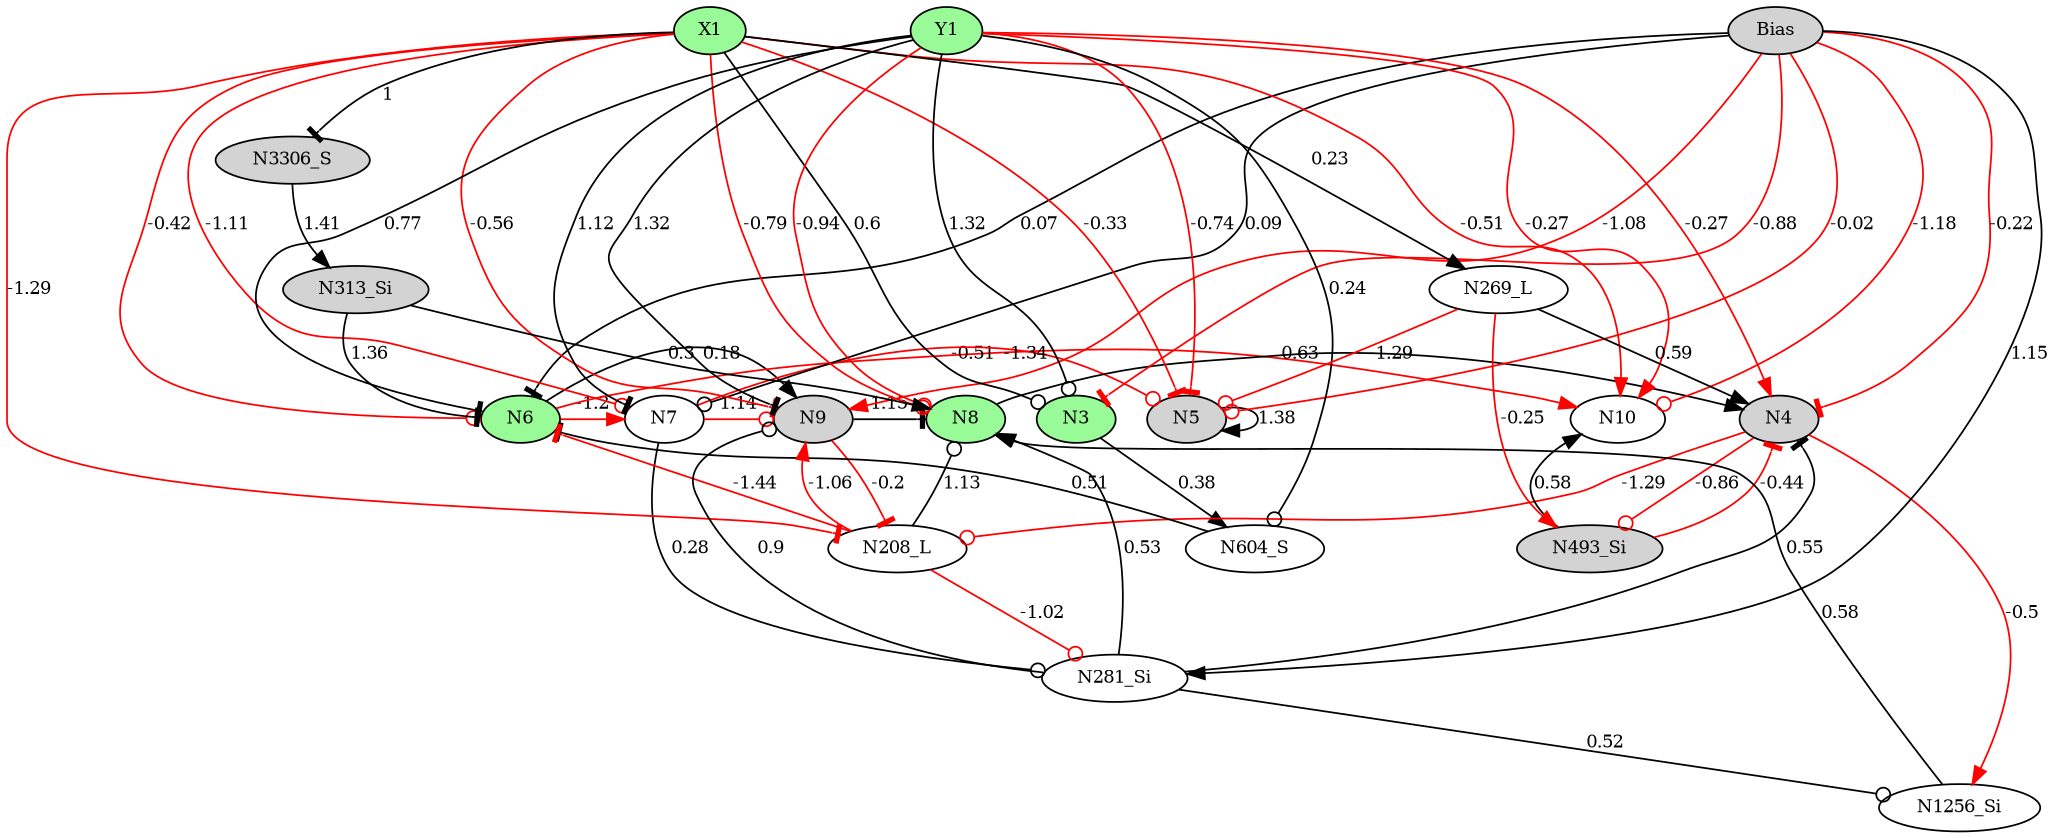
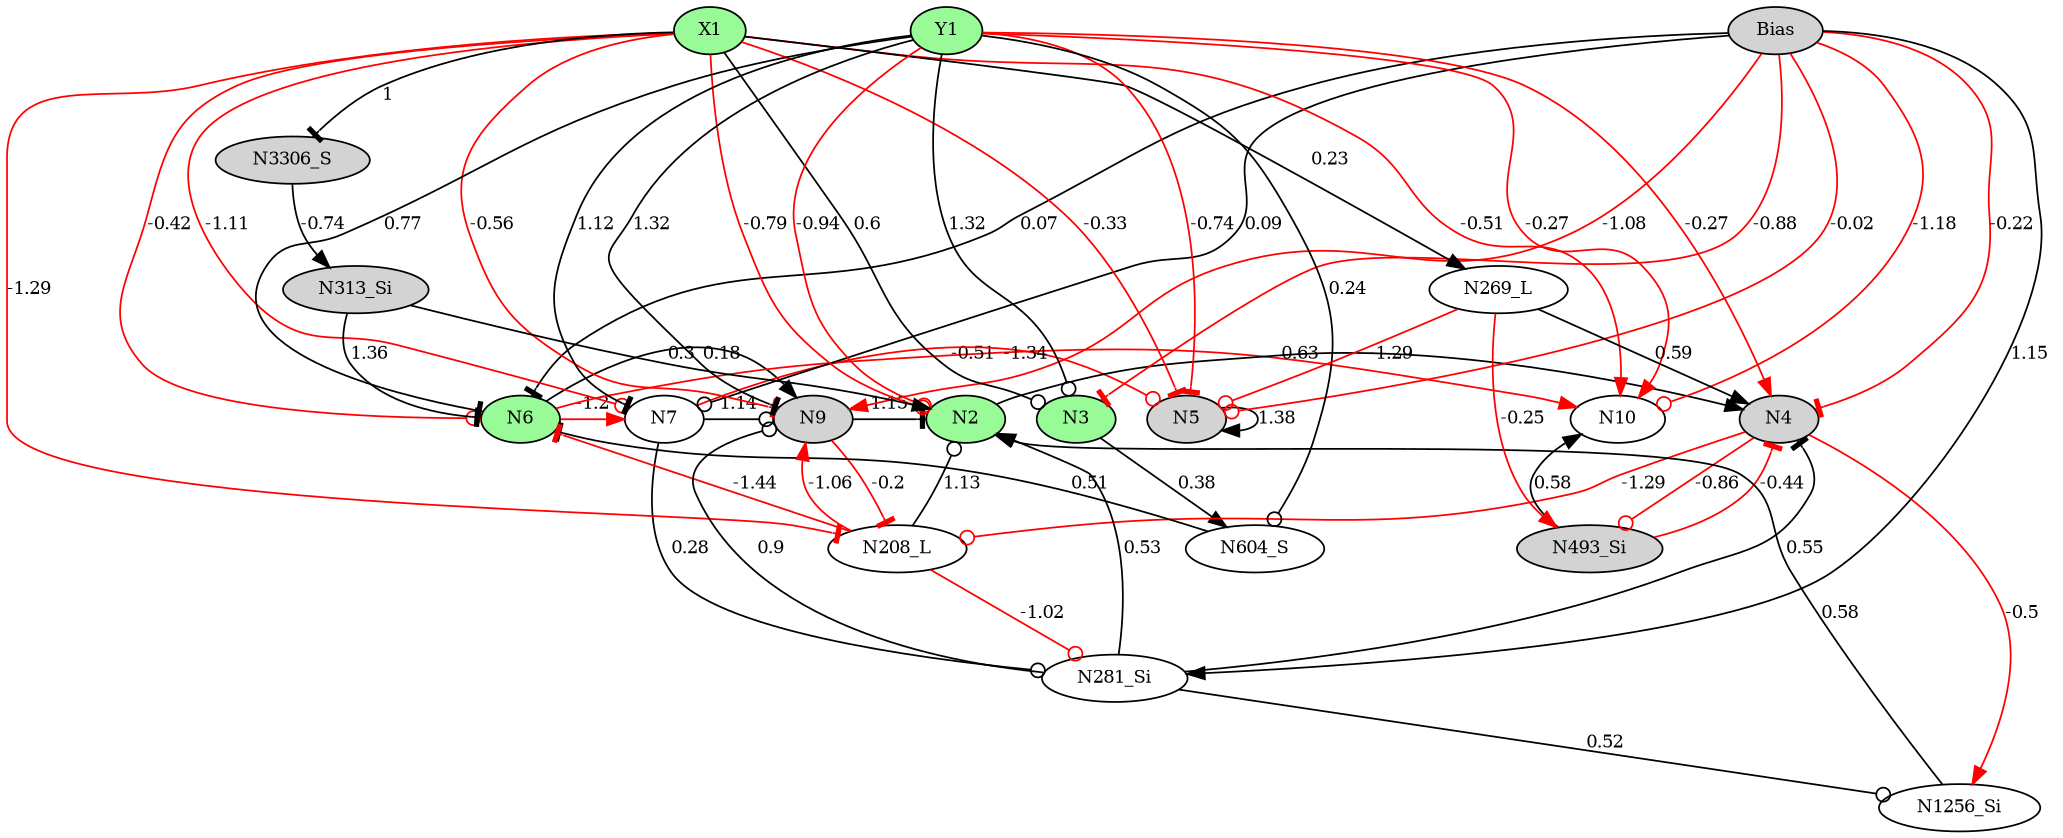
  digraph {
    fontname="DejaVu Serif"
    node [fillcolor=lightgrey fontname="DejaVu Serif" fontsize=10 shape=ellipse style=filled]
    edge [arrowhead=normal color=black fontname="DejaVu Serif" fontsize=10]
    N3 [fillcolor=palegreen height=0.1 width=0.1]
    N4 [height=0.1 width=0.1]
    N5 [height=0.1 width=0.1]
    N6 [fillcolor=palegreen height=0.1 width=0.1]
    N7 [fillcolor=white height=0.1 width=0.1]
-   N8 [fillcolor=palegreen height=0.1 width=0.1]
+   N8 [fillcolor=palegreen height=0.1 width=0.1 label=N2]
    N9 [height=0.1 width=0.1]
    N10 [fillcolor=white height=0.1 width=0.1]
    n9 [height=0.1 label=Bias width=0.1]
    n10 [fillcolor=palegreen height=0.1 label=X1 width=0.1]
    n11 [fillcolor=palegreen height=0.1 label=Y1 width=0.1]
    n12 [fillcolor=white height=0.1 label=N604_S width=0.1]
    n13 [fillcolor=white height=0.1 label=N208_L width=0.1]
    n14 [height=0.1 label=N493_Si width=0.1]
    n15 [fillcolor=white height=0.1 label=N1256_Si width=0.1]
    n16 [fillcolor=white height=0.1 label=N281_Si width=0.1]
    n17 [fillcolor=white height=0.1 label=N269_L width=0.1]
    n18 [height=0.1 label=N3306_S width=0.1]
    n19 [height=0.1 label=N313_Si width=0.1]
    subgraph sub_1 {
      rank=same
      N3
      N4
      N5
      N6
      N7
      N8
      N9
      N10
    }
    subgraph sub_2 {
      rank=same
      n9
      n10
      n11
    }
    N3 -> n12 [label=0.38]
    N4 -> n13 [arrowType=inv arrowhead=odot color=red label=-1.29]
    N4 -> n14 [arrowType=inv arrowhead=odot color=red label=-0.86]
    N4 -> n15 [arrowType=inv color=red label=-0.5]
    N5 -> N5 [label=1.38]
    N6 -> N7 [arrowType=inv color=red label=-1.2]
    N6 -> N9 [label=0.18]
    N6 -> N10 [arrowType=inv color=red label=-0.51]
    N7 -> N5 [arrowType=inv arrowhead=odot color=red label=-1.34]
-   N7 -> N9 [arrowhead=odot color=red label=1.14]
+   N7 -> N9 [arrowhead=odot label=1.14]
    N7 -> n16 [arrowhead=odot label=0.28]
    N8 -> N4 [label=0.63]
    N9 -> N8 [arrowhead=tee label=1.15]
    N9 -> n13 [arrowType=inv arrowhead=tee color=red label=-0.2]
    n9 -> N3 [arrowType=inv arrowhead=tee color=red label=-0.88]
    n9 -> N4 [arrowType=inv arrowhead=tee color=red label=-0.22]
    n9 -> N5 [arrowType=inv arrowhead=odot color=red label=-0.02]
    n9 -> N6 [arrowhead=tee label=0.07]
    n9 -> N7 [arrowhead=odot label=0.09]
    n9 -> N9 [arrowType=inv color=red label=-1.08]
    n9 -> N10 [arrowType=inv arrowhead=odot color=red label=-1.18]
    n9 -> n16 [label=1.15]
    n10 -> N3 [arrowhead=odot label=0.6]
    n10 -> N5 [arrowType=inv arrowhead=tee color=red label=-0.33]
    n10 -> N6 [arrowType=inv arrowhead=odot color=red label=-0.42]
    n10 -> N7 [arrowType=inv arrowhead=odot color=red label=-1.11]
    n10 -> N8 [arrowType=inv arrowhead=odot color=red label=-0.79]
    n10 -> N9 [arrowType=inv arrowhead=tee color=red label=-0.56]
    n10 -> N10 [arrowType=inv color=red label=-0.51]
    n10 -> n11 [style=invis arrowhead="" color="" fontsize=""]
    n10 -> n13 [arrowType=inv arrowhead=tee color=red label=-1.29]
    n10 -> n17 [label=0.23]
    n10 -> n18 [arrowhead=tee label=1]
    n11 -> N3 [arrowhead=odot label=1.32]
    n11 -> N4 [arrowType=inv color=red label=-0.27]
    n11 -> N5 [arrowType=inv arrowhead=tee color=red label=-0.74]
    n11 -> N6 [arrowhead=tee label=0.77]
    n11 -> N7 [arrowhead=tee label=1.12]
    n11 -> N8 [arrowType=inv arrowhead=odot color=red label=-0.94]
    n11 -> N9 [arrowhead=tee label=1.32]
    n11 -> N10 [arrowType=inv color=red label=-0.27]
    n11 -> n9 [style=invis arrowhead="" color="" fontsize=""]
    n11 -> n12 [arrowhead=odot label=0.24]
    n12 -> N6 [arrowhead=tee label=0.51]
    n13 -> N6 [arrowType=inv arrowhead=tee color=red label=-1.44]
    n13 -> N8 [arrowhead=odot label=1.13]
    n13 -> N9 [arrowType=inv color=red label=-1.06]
    n13 -> n16 [arrowType=inv arrowhead=odot color=red label=-1.02]
    n14 -> N4 [arrowType=inv arrowhead=tee color=red label=-0.44]
    n14 -> N10 [label=0.58]
    n15 -> N8 [label=0.58]
    n16 -> N4 [arrowhead=tee label=0.55]
    n16 -> N8 [label=0.53]
    n16 -> N9 [arrowhead=odot label=0.9]
    n16 -> n15 [arrowhead=odot label=0.52]
    n17 -> N4 [label=0.59]
    n17 -> N5 [arrowType=inv arrowhead=odot color=red label=-1.29]
    n17 -> n14 [arrowType=inv color=red label=-0.25]
-   n18 -> n19 [label=1.41]
+   n18 -> n19 [label=-0.74]
    n19 -> N6 [arrowhead=tee label=1.36]
    n19 -> N8 [label=0.3]
  }
